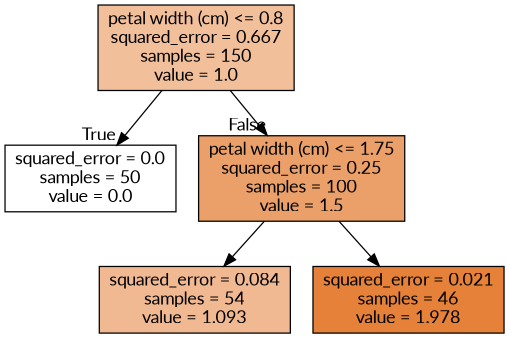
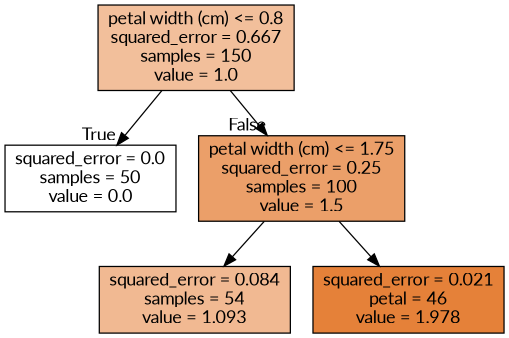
  digraph {
    fontname=Lato
    node [color=black fontname=Lato shape=box style=filled]
    edge [fontname=Lato]
    n1 [fillcolor="#f2bf9b" label="petal width (cm) <= 0.8\nsquared_error = 0.667\nsamples = 150\nvalue = 1.0"]
    n2 [fillcolor="#ffffff" label="squared_error = 0.0\nsamples = 50\nvalue = 0.0"]
    n3 [fillcolor="#eb9f69" label="petal width (cm) <= 1.75\nsquared_error = 0.25\nsamples = 100\nvalue = 1.5"]
    n4 [fillcolor="#f1b992" label="squared_error = 0.084\nsamples = 54\nvalue = 1.093"]
-   n5 [fillcolor="#e58139" label="squared_error = 0.021\nsamples = 46\nvalue = 1.978"]
+   n5 [fillcolor="#e58139" label="squared_error = 0.021\npetal = 46\nvalue = 1.978"]
    n1 -> n2 [headlabel=True labelangle=45 labeldistance=2.5]
    n1 -> n3 [headlabel=False labelangle=-45 labeldistance=2.5]
    n3 -> n4
    n3 -> n5
  }
